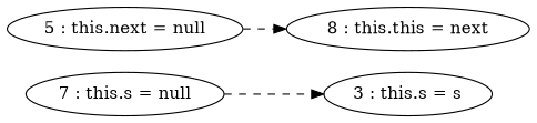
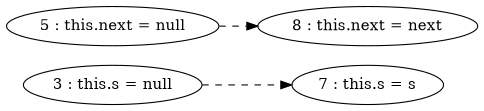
  digraph {
    rankdir=LR
    edge [style=dashed]
-   "3 : this.s = null" [label="7 : this.s = null"]
-   "7 : this.s = s" [label="3 : this.s = s"]
+   "3 : this.s = null"
+   "7 : this.s = s"
    n3 [label="5 : this.next = null"]
-   "8 : this.next = next" [label="8 : this.this = next"]
+   "8 : this.next = next"
    "3 : this.s = null" -> "7 : this.s = s"
    n3 -> "8 : this.next = next"
  }
